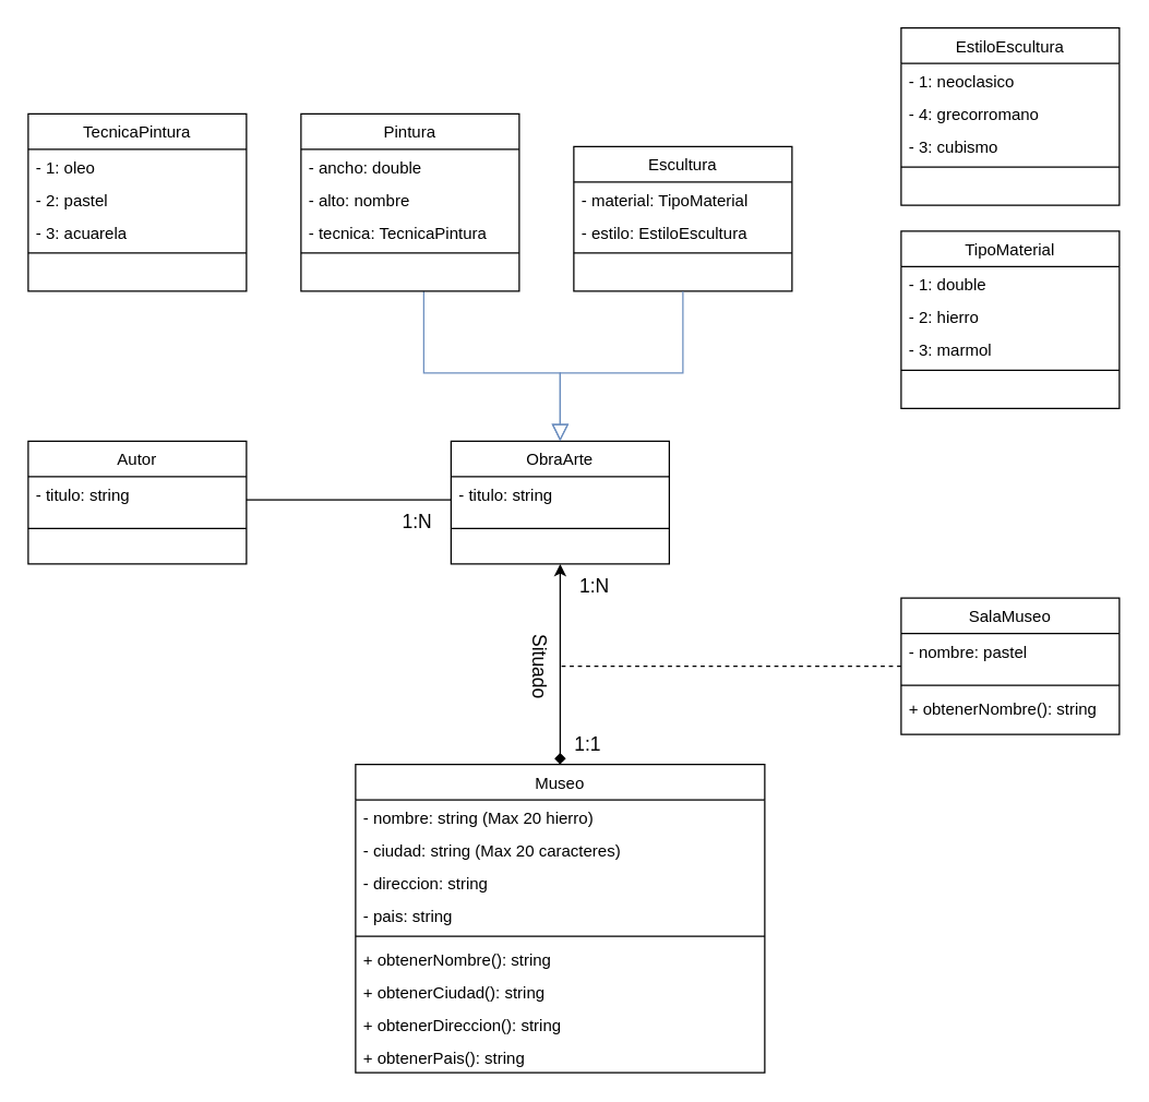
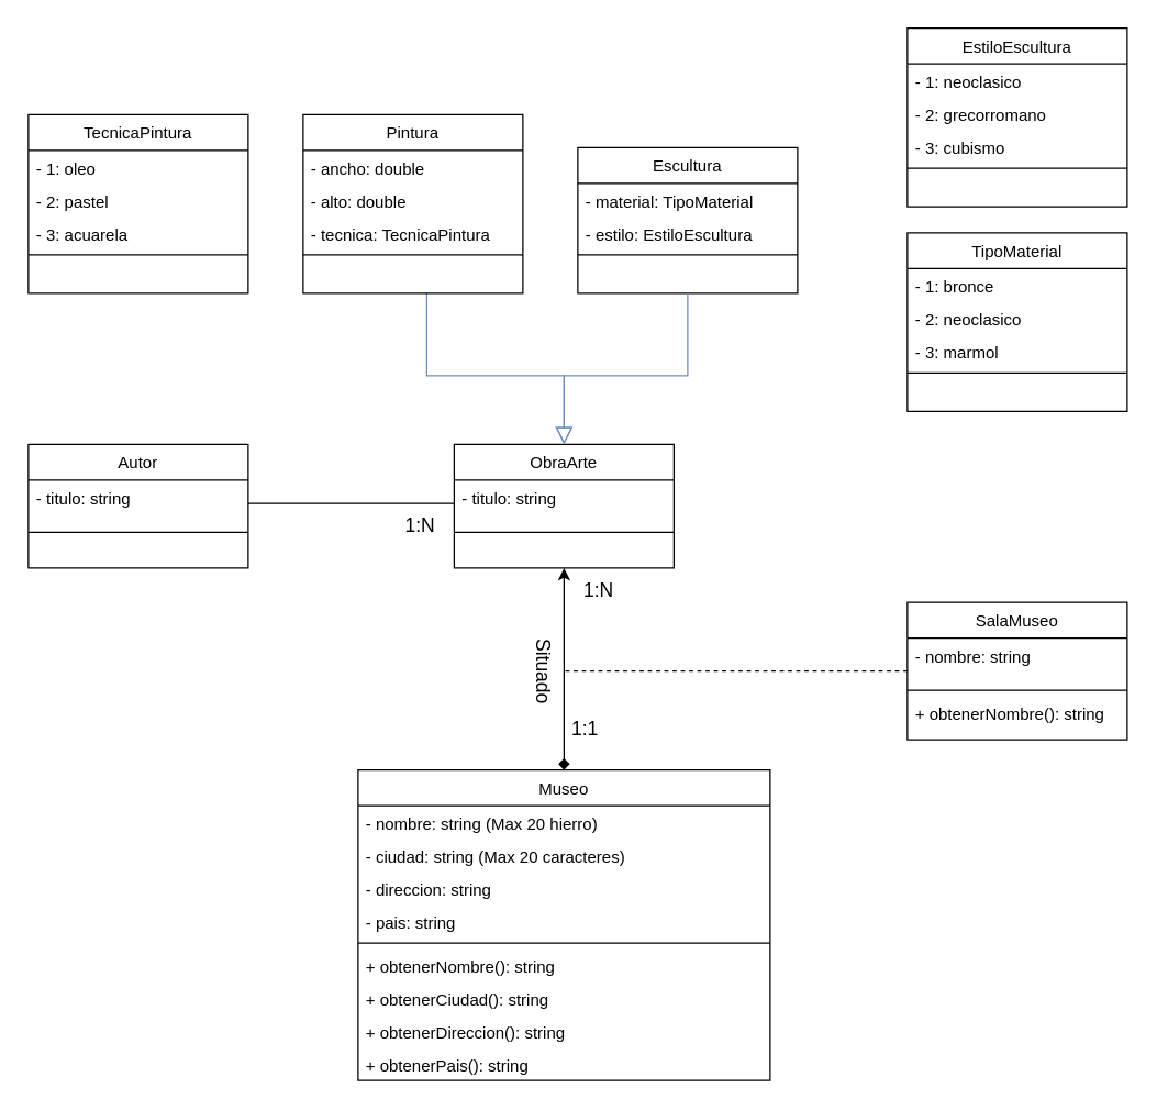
  <mxCell id="0" />
  <mxCell id="1" parent="0" />
  <mxCell id="2" value="ObraArte" style="swimlane;fontStyle=0;align=center;verticalAlign=top;childLayout=stackLayout;horizontal=1;startSize=26;horizontalStack=0;resizeParent=1;resizeLast=0;collapsible=1;marginBottom=0;rounded=0;shadow=0;strokeWidth=1;" vertex="1" parent="1"><mxGeometry x="330" y="323" width="160" height="90" as="geometry"><mxRectangle x="230" y="140" width="160" height="26" as="alternateBounds" /></mxGeometry></mxCell>
  <mxCell id="3" value="- titulo: string" style="text;align=left;verticalAlign=top;spacingLeft=4;spacingRight=4;overflow=hidden;rotatable=0;points=[[0,0.5],[1,0.5]];portConstraint=eastwest;" vertex="1" parent="2"><mxGeometry y="26" width="160" height="34" as="geometry" /></mxCell>
  <mxCell id="4" value="" style="line;html=1;strokeWidth=1;align=left;verticalAlign=middle;spacingTop=-1;spacingLeft=3;spacingRight=3;rotatable=0;labelPosition=right;points=[];portConstraint=eastwest;" vertex="1" parent="2"><mxGeometry y="60" width="160" height="8" as="geometry" /></mxCell>
  <mxCell id="5" value="" style="endArrow=block;endSize=10;endFill=0;shadow=0;strokeWidth=1;rounded=0;curved=0;edgeStyle=elbowEdgeStyle;elbow=vertical;fillColor=#dae8fc;gradientColor=#7ea6e0;strokeColor=#6c8ebf;" edge="1" parent="1"><mxGeometry width="160" relative="1" as="geometry"><mxPoint x="310" y="213" as="sourcePoint" /><mxPoint x="410" y="323" as="targetPoint" /><Array as="points"><mxPoint x="360" y="273" /></Array></mxGeometry></mxCell>
  <mxCell id="6" value="Escultura" style="swimlane;fontStyle=0;align=center;verticalAlign=top;childLayout=stackLayout;horizontal=1;startSize=26;horizontalStack=0;resizeParent=1;resizeLast=0;collapsible=1;marginBottom=0;rounded=0;shadow=0;strokeWidth=1;" vertex="1" parent="1"><mxGeometry x="420" y="107" width="160" height="106" as="geometry"><mxRectangle x="230" y="140" width="160" height="26" as="alternateBounds" /></mxGeometry></mxCell>
  <mxCell id="7" value="- material: TipoMaterial" style="text;align=left;verticalAlign=top;spacingLeft=4;spacingRight=4;overflow=hidden;rotatable=0;points=[[0,0.5],[1,0.5]];portConstraint=eastwest;" vertex="1" parent="6"><mxGeometry y="26" width="160" height="24" as="geometry" /></mxCell>
  <mxCell id="8" value="- estilo: EstiloEscultura" style="text;align=left;verticalAlign=top;spacingLeft=4;spacingRight=4;overflow=hidden;rotatable=0;points=[[0,0.5],[1,0.5]];portConstraint=eastwest;" vertex="1" parent="6"><mxGeometry y="50" width="160" height="24" as="geometry" /></mxCell>
  <mxCell id="9" value="" style="line;html=1;strokeWidth=1;align=left;verticalAlign=middle;spacingTop=-1;spacingLeft=3;spacingRight=3;rotatable=0;labelPosition=right;points=[];portConstraint=eastwest;" vertex="1" parent="6"><mxGeometry y="74" width="160" height="8" as="geometry" /></mxCell>
  <mxCell id="10" value=" " style="text;align=left;verticalAlign=top;spacingLeft=4;spacingRight=4;overflow=hidden;rotatable=0;points=[[0,0.5],[1,0.5]];portConstraint=eastwest;" vertex="1" parent="6"><mxGeometry y="82" width="160" height="24" as="geometry" /></mxCell>
  <mxCell id="11" value="" style="endArrow=block;endSize=10;endFill=0;shadow=0;strokeWidth=1;rounded=0;curved=0;edgeStyle=elbowEdgeStyle;elbow=vertical;fillColor=#dae8fc;gradientColor=#7ea6e0;strokeColor=#6c8ebf;exitX=0.5;exitY=1;exitDx=0;exitDy=0;" edge="1" parent="1" source="6"><mxGeometry width="160" relative="1" as="geometry"><mxPoint x="537" y="203" as="sourcePoint" /><mxPoint x="410" y="323" as="targetPoint" /><Array as="points"><mxPoint x="450" y="273" /></Array></mxGeometry></mxCell>
  <mxCell id="12" value="TecnicaPintura" style="swimlane;fontStyle=0;align=center;verticalAlign=top;childLayout=stackLayout;horizontal=1;startSize=26;horizontalStack=0;resizeParent=1;resizeLast=0;collapsible=1;marginBottom=0;rounded=0;shadow=0;strokeWidth=1;" vertex="1" parent="1"><mxGeometry x="20" y="83" width="160" height="130" as="geometry"><mxRectangle x="230" y="140" width="160" height="26" as="alternateBounds" /></mxGeometry></mxCell>
  <mxCell id="13" value="- 1: oleo" style="text;align=left;verticalAlign=top;spacingLeft=4;spacingRight=4;overflow=hidden;rotatable=0;points=[[0,0.5],[1,0.5]];portConstraint=eastwest;" vertex="1" parent="12"><mxGeometry y="26" width="160" height="24" as="geometry" /></mxCell>
  <mxCell id="14" value="- 2: pastel" style="text;align=left;verticalAlign=top;spacingLeft=4;spacingRight=4;overflow=hidden;rotatable=0;points=[[0,0.5],[1,0.5]];portConstraint=eastwest;" vertex="1" parent="12"><mxGeometry y="50" width="160" height="24" as="geometry" /></mxCell>
  <mxCell id="15" value="- 3: acuarela" style="text;align=left;verticalAlign=top;spacingLeft=4;spacingRight=4;overflow=hidden;rotatable=0;points=[[0,0.5],[1,0.5]];portConstraint=eastwest;" vertex="1" parent="12"><mxGeometry y="74" width="160" height="24" as="geometry" /></mxCell>
  <mxCell id="16" value="" style="line;html=1;strokeWidth=1;align=left;verticalAlign=middle;spacingTop=-1;spacingLeft=3;spacingRight=3;rotatable=0;labelPosition=right;points=[];portConstraint=eastwest;" vertex="1" parent="12"><mxGeometry y="98" width="160" height="8" as="geometry" /></mxCell>
  <mxCell id="17" value=" " style="text;align=left;verticalAlign=top;spacingLeft=4;spacingRight=4;overflow=hidden;rotatable=0;points=[[0,0.5],[1,0.5]];portConstraint=eastwest;" vertex="1" parent="12"><mxGeometry y="106" width="160" height="24" as="geometry" /></mxCell>
  <mxCell id="18" value="TipoMaterial" style="swimlane;fontStyle=0;align=center;verticalAlign=top;childLayout=stackLayout;horizontal=1;startSize=26;horizontalStack=0;resizeParent=1;resizeLast=0;collapsible=1;marginBottom=0;rounded=0;shadow=0;strokeWidth=1;" vertex="1" parent="1"><mxGeometry x="660" y="169" width="160" height="130" as="geometry"><mxRectangle x="230" y="140" width="160" height="26" as="alternateBounds" /></mxGeometry></mxCell>
- <mxCell id="19" value="- 1: double" style="text;align=left;verticalAlign=top;spacingLeft=4;spacingRight=4;overflow=hidden;rotatable=0;points=[[0,0.5],[1,0.5]];portConstraint=eastwest;" vertex="1" parent="18"><mxGeometry y="26" width="160" height="24" as="geometry" /></mxCell>
- <mxCell id="20" value="- 2: hierro" style="text;align=left;verticalAlign=top;spacingLeft=4;spacingRight=4;overflow=hidden;rotatable=0;points=[[0,0.5],[1,0.5]];portConstraint=eastwest;" vertex="1" parent="18"><mxGeometry y="50" width="160" height="24" as="geometry" /></mxCell>
+ <mxCell id="19" value="- 1: bronce" style="text;align=left;verticalAlign=top;spacingLeft=4;spacingRight=4;overflow=hidden;rotatable=0;points=[[0,0.5],[1,0.5]];portConstraint=eastwest;" vertex="1" parent="18"><mxGeometry y="26" width="160" height="24" as="geometry" /></mxCell>
+ <mxCell id="20" value="- 2: neoclasico" style="text;align=left;verticalAlign=top;spacingLeft=4;spacingRight=4;overflow=hidden;rotatable=0;points=[[0,0.5],[1,0.5]];portConstraint=eastwest;" vertex="1" parent="18"><mxGeometry y="50" width="160" height="24" as="geometry" /></mxCell>
  <mxCell id="21" value="- 3: marmol" style="text;align=left;verticalAlign=top;spacingLeft=4;spacingRight=4;overflow=hidden;rotatable=0;points=[[0,0.5],[1,0.5]];portConstraint=eastwest;" vertex="1" parent="18"><mxGeometry y="74" width="160" height="24" as="geometry" /></mxCell>
  <mxCell id="22" value="" style="line;html=1;strokeWidth=1;align=left;verticalAlign=middle;spacingTop=-1;spacingLeft=3;spacingRight=3;rotatable=0;labelPosition=right;points=[];portConstraint=eastwest;" vertex="1" parent="18"><mxGeometry y="98" width="160" height="8" as="geometry" /></mxCell>
  <mxCell id="23" value=" " style="text;align=left;verticalAlign=top;spacingLeft=4;spacingRight=4;overflow=hidden;rotatable=0;points=[[0,0.5],[1,0.5]];portConstraint=eastwest;" vertex="1" parent="18"><mxGeometry y="106" width="160" height="24" as="geometry" /></mxCell>
  <mxCell id="24" value="EstiloEscultura" style="swimlane;fontStyle=0;align=center;verticalAlign=top;childLayout=stackLayout;horizontal=1;startSize=26;horizontalStack=0;resizeParent=1;resizeLast=0;collapsible=1;marginBottom=0;rounded=0;shadow=0;strokeWidth=1;" vertex="1" parent="1"><mxGeometry x="660" y="20" width="160" height="130" as="geometry"><mxRectangle x="230" y="140" width="160" height="26" as="alternateBounds" /></mxGeometry></mxCell>
  <mxCell id="25" value="- 1: neoclasico" style="text;align=left;verticalAlign=top;spacingLeft=4;spacingRight=4;overflow=hidden;rotatable=0;points=[[0,0.5],[1,0.5]];portConstraint=eastwest;" vertex="1" parent="24"><mxGeometry y="26" width="160" height="24" as="geometry" /></mxCell>
- <mxCell id="26" value="- 4: grecorromano" style="text;align=left;verticalAlign=top;spacingLeft=4;spacingRight=4;overflow=hidden;rotatable=0;points=[[0,0.5],[1,0.5]];portConstraint=eastwest;" vertex="1" parent="24"><mxGeometry y="50" width="160" height="24" as="geometry" /></mxCell>
+ <mxCell id="26" value="- 2: grecorromano" style="text;align=left;verticalAlign=top;spacingLeft=4;spacingRight=4;overflow=hidden;rotatable=0;points=[[0,0.5],[1,0.5]];portConstraint=eastwest;" vertex="1" parent="24"><mxGeometry y="50" width="160" height="24" as="geometry" /></mxCell>
  <mxCell id="27" value="- 3: cubismo" style="text;align=left;verticalAlign=top;spacingLeft=4;spacingRight=4;overflow=hidden;rotatable=0;points=[[0,0.5],[1,0.5]];portConstraint=eastwest;" vertex="1" parent="24"><mxGeometry y="74" width="160" height="24" as="geometry" /></mxCell>
  <mxCell id="28" value="" style="line;html=1;strokeWidth=1;align=left;verticalAlign=middle;spacingTop=-1;spacingLeft=3;spacingRight=3;rotatable=0;labelPosition=right;points=[];portConstraint=eastwest;" vertex="1" parent="24"><mxGeometry y="98" width="160" height="8" as="geometry" /></mxCell>
  <mxCell id="29" value=" " style="text;align=left;verticalAlign=top;spacingLeft=4;spacingRight=4;overflow=hidden;rotatable=0;points=[[0,0.5],[1,0.5]];portConstraint=eastwest;" vertex="1" parent="24"><mxGeometry y="106" width="160" height="24" as="geometry" /></mxCell>
  <mxCell id="30" value="Pintura" style="swimlane;fontStyle=0;align=center;verticalAlign=top;childLayout=stackLayout;horizontal=1;startSize=26;horizontalStack=0;resizeParent=1;resizeLast=0;collapsible=1;marginBottom=0;rounded=0;shadow=0;strokeWidth=1;" vertex="1" parent="1"><mxGeometry x="220" y="83" width="160" height="130" as="geometry"><mxRectangle x="230" y="140" width="160" height="26" as="alternateBounds" /></mxGeometry></mxCell>
  <mxCell id="31" value="- ancho: double" style="text;align=left;verticalAlign=top;spacingLeft=4;spacingRight=4;overflow=hidden;rotatable=0;points=[[0,0.5],[1,0.5]];portConstraint=eastwest;" vertex="1" parent="30"><mxGeometry y="26" width="160" height="24" as="geometry" /></mxCell>
- <mxCell id="32" value="- alto: nombre" style="text;align=left;verticalAlign=top;spacingLeft=4;spacingRight=4;overflow=hidden;rotatable=0;points=[[0,0.5],[1,0.5]];portConstraint=eastwest;" vertex="1" parent="30"><mxGeometry y="50" width="160" height="24" as="geometry" /></mxCell>
+ <mxCell id="32" value="- alto: double" style="text;align=left;verticalAlign=top;spacingLeft=4;spacingRight=4;overflow=hidden;rotatable=0;points=[[0,0.5],[1,0.5]];portConstraint=eastwest;" vertex="1" parent="30"><mxGeometry y="50" width="160" height="24" as="geometry" /></mxCell>
  <mxCell id="33" value="- tecnica: TecnicaPintura" style="text;align=left;verticalAlign=top;spacingLeft=4;spacingRight=4;overflow=hidden;rotatable=0;points=[[0,0.5],[1,0.5]];portConstraint=eastwest;" vertex="1" parent="30"><mxGeometry y="74" width="160" height="24" as="geometry" /></mxCell>
  <mxCell id="34" value="" style="line;html=1;strokeWidth=1;align=left;verticalAlign=middle;spacingTop=-1;spacingLeft=3;spacingRight=3;rotatable=0;labelPosition=right;points=[];portConstraint=eastwest;" vertex="1" parent="30"><mxGeometry y="98" width="160" height="8" as="geometry" /></mxCell>
  <mxCell id="35" value=" " style="text;align=left;verticalAlign=top;spacingLeft=4;spacingRight=4;overflow=hidden;rotatable=0;points=[[0,0.5],[1,0.5]];portConstraint=eastwest;" vertex="1" parent="30"><mxGeometry y="106" width="160" height="14" as="geometry" /></mxCell>
  <mxCell id="36" value="Autor" style="swimlane;fontStyle=0;align=center;verticalAlign=top;childLayout=stackLayout;horizontal=1;startSize=26;horizontalStack=0;resizeParent=1;resizeLast=0;collapsible=1;marginBottom=0;rounded=0;shadow=0;strokeWidth=1;" vertex="1" parent="1"><mxGeometry x="20" y="323" width="160" height="90" as="geometry"><mxRectangle x="230" y="140" width="160" height="26" as="alternateBounds" /></mxGeometry></mxCell>
  <mxCell id="37" value="- titulo: string" style="text;align=left;verticalAlign=top;spacingLeft=4;spacingRight=4;overflow=hidden;rotatable=0;points=[[0,0.5],[1,0.5]];portConstraint=eastwest;" vertex="1" parent="36"><mxGeometry y="26" width="160" height="34" as="geometry" /></mxCell>
  <mxCell id="38" value="" style="line;html=1;strokeWidth=1;align=left;verticalAlign=middle;spacingTop=-1;spacingLeft=3;spacingRight=3;rotatable=0;labelPosition=right;points=[];portConstraint=eastwest;" vertex="1" parent="36"><mxGeometry y="60" width="160" height="8" as="geometry" /></mxCell>
  <mxCell id="39" style="edgeStyle=orthogonalEdgeStyle;rounded=0;orthogonalLoop=1;jettySize=auto;html=1;entryX=0;entryY=0.5;entryDx=0;entryDy=0;startArrow=none;startFill=0;endArrow=none;endFill=0;" edge="1" parent="1" source="37" target="3"><mxGeometry relative="1" as="geometry" /></mxCell>
  <mxCell id="40" value="1:N" style="text;html=1;align=center;verticalAlign=middle;resizable=0;points=[];autosize=1;strokeColor=none;fillColor=none;fontSize=14;" vertex="1" parent="1"><mxGeometry x="280" y="367" width="50" height="30" as="geometry" /></mxCell>
  <mxCell id="41" style="edgeStyle=orthogonalEdgeStyle;rounded=0;orthogonalLoop=1;jettySize=auto;html=1;endArrow=classic;endFill=1;startArrow=diamond;startFill=1;" edge="1" parent="1" source="42"><mxGeometry relative="1" as="geometry"><mxPoint x="410" y="413" as="targetPoint" /></mxGeometry></mxCell>
  <mxCell id="42" value="Museo" style="swimlane;fontStyle=0;align=center;verticalAlign=top;childLayout=stackLayout;horizontal=1;startSize=26;horizontalStack=0;resizeParent=1;resizeLast=0;collapsible=1;marginBottom=0;rounded=0;shadow=0;strokeWidth=1;" vertex="1" parent="1"><mxGeometry x="260" y="560" width="300" height="226" as="geometry"><mxRectangle x="230" y="140" width="160" height="26" as="alternateBounds" /></mxGeometry></mxCell>
  <mxCell id="43" value="- nombre: string (Max 20 hierro)" style="text;align=left;verticalAlign=top;spacingLeft=4;spacingRight=4;overflow=hidden;rotatable=0;points=[[0,0.5],[1,0.5]];portConstraint=eastwest;" vertex="1" parent="42"><mxGeometry y="26" width="300" height="24" as="geometry" /></mxCell>
  <mxCell id="44" value="- ciudad: string (Max 20 caracteres)" style="text;align=left;verticalAlign=top;spacingLeft=4;spacingRight=4;overflow=hidden;rotatable=0;points=[[0,0.5],[1,0.5]];portConstraint=eastwest;" vertex="1" parent="42"><mxGeometry y="50" width="300" height="24" as="geometry" /></mxCell>
  <mxCell id="45" value="- direccion: string" style="text;align=left;verticalAlign=top;spacingLeft=4;spacingRight=4;overflow=hidden;rotatable=0;points=[[0,0.5],[1,0.5]];portConstraint=eastwest;" vertex="1" parent="42"><mxGeometry y="74" width="300" height="24" as="geometry" /></mxCell>
  <mxCell id="46" value="- pais: string" style="text;align=left;verticalAlign=top;spacingLeft=4;spacingRight=4;overflow=hidden;rotatable=0;points=[[0,0.5],[1,0.5]];portConstraint=eastwest;" vertex="1" parent="42"><mxGeometry y="98" width="300" height="24" as="geometry" /></mxCell>
  <mxCell id="47" value="" style="line;html=1;strokeWidth=1;align=left;verticalAlign=middle;spacingTop=-1;spacingLeft=3;spacingRight=3;rotatable=0;labelPosition=right;points=[];portConstraint=eastwest;" vertex="1" parent="42"><mxGeometry y="122" width="300" height="8" as="geometry" /></mxCell>
  <mxCell id="48" value="+ obtenerNombre(): string" style="text;align=left;verticalAlign=top;spacingLeft=4;spacingRight=4;overflow=hidden;rotatable=0;points=[[0,0.5],[1,0.5]];portConstraint=eastwest;" vertex="1" parent="42"><mxGeometry y="130" width="300" height="24" as="geometry" /></mxCell>
  <mxCell id="49" value="+ obtenerCiudad(): string" style="text;align=left;verticalAlign=top;spacingLeft=4;spacingRight=4;overflow=hidden;rotatable=0;points=[[0,0.5],[1,0.5]];portConstraint=eastwest;" vertex="1" parent="42"><mxGeometry y="154" width="300" height="24" as="geometry" /></mxCell>
  <mxCell id="50" value="+ obtenerDireccion(): string" style="text;align=left;verticalAlign=top;spacingLeft=4;spacingRight=4;overflow=hidden;rotatable=0;points=[[0,0.5],[1,0.5]];portConstraint=eastwest;" vertex="1" parent="42"><mxGeometry y="178" width="300" height="24" as="geometry" /></mxCell>
  <mxCell id="51" value="+ obtenerPais(): string" style="text;align=left;verticalAlign=top;spacingLeft=4;spacingRight=4;overflow=hidden;rotatable=0;points=[[0,0.5],[1,0.5]];portConstraint=eastwest;" vertex="1" parent="42"><mxGeometry y="202" width="300" height="24" as="geometry" /></mxCell>
  <mxCell id="52" value="Situado" style="text;html=1;align=center;verticalAlign=middle;resizable=0;points=[];autosize=1;strokeColor=none;fillColor=none;fontSize=14;rotation=90;" vertex="1" parent="1"><mxGeometry x="360" y="473" width="70" height="30" as="geometry" /></mxCell>
  <mxCell id="53" value="1:N" style="text;html=1;align=center;verticalAlign=middle;resizable=0;points=[];autosize=1;strokeColor=none;fillColor=none;fontSize=14;" vertex="1" parent="1"><mxGeometry x="410" y="414" width="50" height="30" as="geometry" /></mxCell>
- <mxCell id="54" value="1:1" style="text;html=1;align=center;verticalAlign=middle;resizable=0;points=[];autosize=1;strokeColor=none;fillColor=none;fontSize=14;" vertex="1" parent="1"><mxGeometry x="410" y="530" width="40" height="30" as="geometry" /></mxCell>
+ <mxCell id="54" value="1:1" style="text;html=1;align=center;verticalAlign=middle;resizable=0;points=[];autosize=1;strokeColor=none;fillColor=none;fontSize=14;" vertex="1" parent="1"><mxGeometry x="405" y="515" width="40" height="30" as="geometry" /></mxCell>
  <mxCell id="55" value="SalaMuseo" style="swimlane;fontStyle=0;align=center;verticalAlign=top;childLayout=stackLayout;horizontal=1;startSize=26;horizontalStack=0;resizeParent=1;resizeLast=0;collapsible=1;marginBottom=0;rounded=0;shadow=0;strokeWidth=1;" vertex="1" parent="1"><mxGeometry x="660" y="438" width="160" height="100" as="geometry"><mxRectangle x="230" y="140" width="160" height="26" as="alternateBounds" /></mxGeometry></mxCell>
- <mxCell id="56" value="- nombre: pastel" style="text;align=left;verticalAlign=top;spacingLeft=4;spacingRight=4;overflow=hidden;rotatable=0;points=[[0,0.5],[1,0.5]];portConstraint=eastwest;" vertex="1" parent="55"><mxGeometry y="26" width="160" height="34" as="geometry" /></mxCell>
+ <mxCell id="56" value="- nombre: string" style="text;align=left;verticalAlign=top;spacingLeft=4;spacingRight=4;overflow=hidden;rotatable=0;points=[[0,0.5],[1,0.5]];portConstraint=eastwest;" vertex="1" parent="55"><mxGeometry y="26" width="160" height="34" as="geometry" /></mxCell>
  <mxCell id="57" value="" style="line;html=1;strokeWidth=1;align=left;verticalAlign=middle;spacingTop=-1;spacingLeft=3;spacingRight=3;rotatable=0;labelPosition=right;points=[];portConstraint=eastwest;" vertex="1" parent="55"><mxGeometry y="60" width="160" height="8" as="geometry" /></mxCell>
  <mxCell id="58" value="+ obtenerNombre(): string" style="text;align=left;verticalAlign=top;spacingLeft=4;spacingRight=4;overflow=hidden;rotatable=0;points=[[0,0.5],[1,0.5]];portConstraint=eastwest;" vertex="1" parent="55"><mxGeometry y="68" width="160" height="24" as="geometry" /></mxCell>
  <mxCell id="59" style="edgeStyle=orthogonalEdgeStyle;rounded=0;orthogonalLoop=1;jettySize=auto;html=1;endArrow=none;endFill=0;dashed=1;" edge="1" parent="1" source="55"><mxGeometry relative="1" as="geometry"><mxPoint x="410" y="488" as="targetPoint" /></mxGeometry></mxCell>
